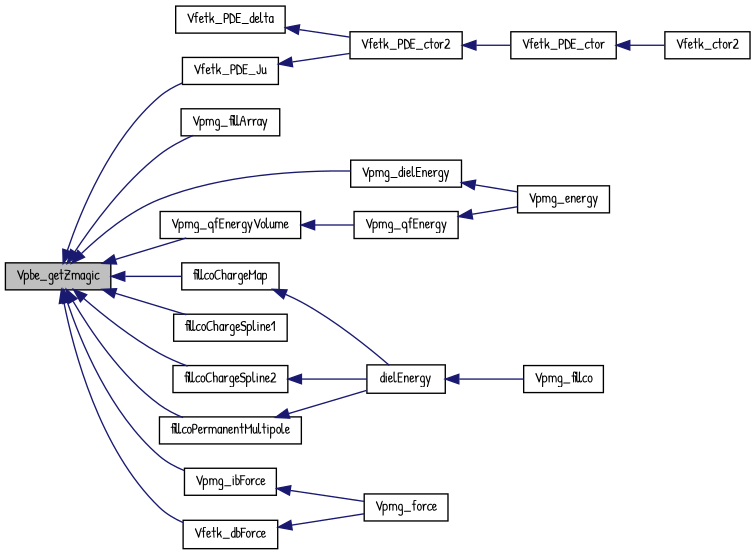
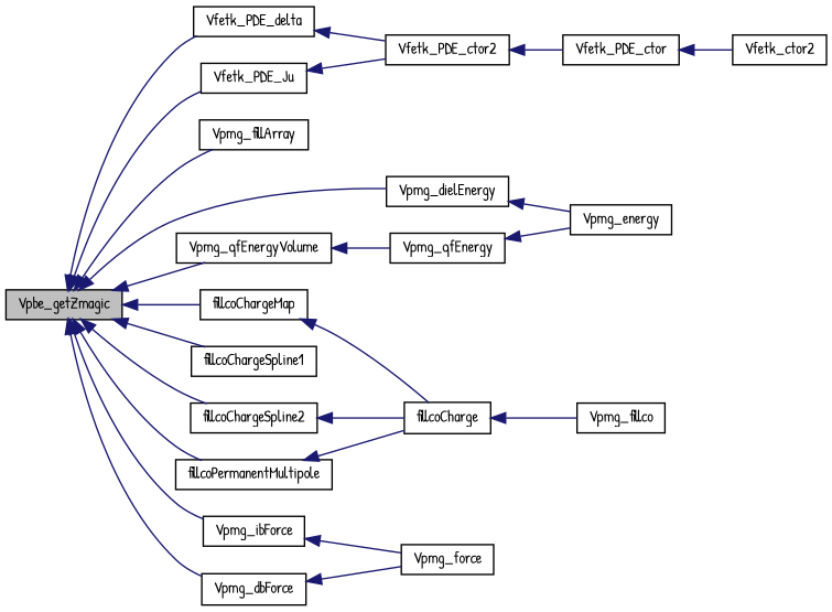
  digraph {
    fontname="Patrick Hand"
    rankdir=LR
    node [color=black fillcolor=white fontname="Patrick Hand" fontsize=10 shape=record style=filled]
    edge [color=midnightblue dir=back fontname="Patrick Hand" fontsize=10 labelfontname=FreeSans labelfontsize=10 style=solid]
    n1 [fillcolor=grey75 fontcolor=black height=0.2 label=Vpbe_getZmagic width=0.4]
    n2 [height=0.2 label=Vfetk_PDE_delta width=0.4]
    n3 [height=0.2 label=Vfetk_PDE_Ju width=0.4]
    n4 [height=0.2 label=Vpmg_fillArray width=0.4]
    n5 [height=0.2 label=Vpmg_dielEnergy width=0.4]
    n6 [height=0.2 label=Vpmg_qfEnergyVolume width=0.4]
    n7 [height=0.2 label=fillcoChargeMap width=0.4]
    n8 [height=0.2 label=fillcoChargeSpline1 width=0.4]
    n9 [height=0.2 label=fillcoChargeSpline2 width=0.4]
    n10 [height=0.2 label=Vpmg_ibForce width=0.4]
-   n11 [height=0.2 label=Vfetk_dbForce width=0.4]
+   n11 [height=0.2 label=Vpmg_dbForce width=0.4]
    n12 [height=0.2 label=fillcoPermanentMultipole width=0.4]
    n13 [height=0.2 label=Vfetk_PDE_ctor2 width=0.4]
    n14 [height=0.2 label=Vpmg_energy width=0.4]
    n15 [height=0.2 label=Vpmg_qfEnergy width=0.4]
-   n16 [height=0.2 label=dielEnergy width=0.4]
+   n16 [height=0.2 label=fillcoCharge width=0.4]
    n17 [height=0.2 label=Vpmg_force width=0.4]
    n18 [height=0.2 label=Vfetk_PDE_ctor width=0.4]
    n19 [height=0.2 label=Vfetk_ctor2 width=0.4]
    n20 [height=0.2 label=Vpmg_fillco width=0.4]
+   n1 -> n2
    n1 -> n3
    n1 -> n4
    n1 -> n5
    n1 -> n6
    n1 -> n7
    n1 -> n8
    n1 -> n9
    n1 -> n10
    n1 -> n11
    n1 -> n12
    n2 -> n13
    n3 -> n13
    n5 -> n14
    n6 -> n15
    n7 -> n16
    n9 -> n16
    n10 -> n17
    n11 -> n17
    n12 -> n16
    n13 -> n18
    n15 -> n14
    n16 -> n20
    n18 -> n19
  }
